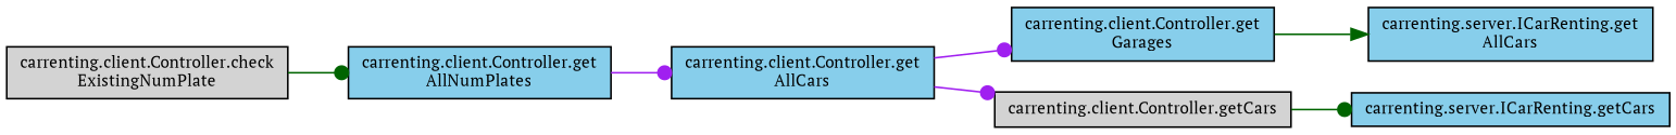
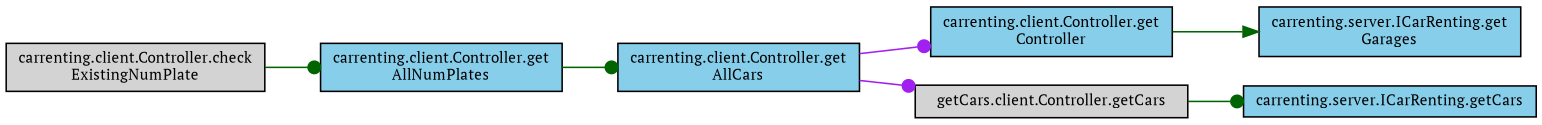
  digraph {
    fontname="PT Serif"
    rankdir=LR
    node [color=black fillcolor=skyblue fontname="PT Serif" fontsize=10 shape=record style=filled]
    edge [arrowhead=dot color=darkgreen fontname="PT Serif" fontsize=10 labelfontname=Helvetica labelfontsize=10 style=solid]
    n1 [fillcolor=lightgrey fontcolor=black height=0.2 label="carrenting.client.Controller.check\lExistingNumPlate" width=0.4]
    n2 [height=0.2 label="carrenting.client.Controller.get\lAllNumPlates" width=0.4]
    n3 [height=0.2 label="carrenting.client.Controller.get\lAllCars" width=0.4]
-   n4 [height=0.2 label="carrenting.client.Controller.get\lGarages" width=0.4]
-   n5 [fillcolor=lightgrey height=0.2 label="carrenting.client.Controller.getCars" width=0.4]
-   n6 [height=0.2 label="carrenting.server.ICarRenting.get\lAllCars" width=0.4]
+   n4 [height=0.2 label="carrenting.client.Controller.get\lController" width=0.4]
+   n5 [fillcolor=lightgrey height=0.2 label="getCars.client.Controller.getCars" width=0.4]
+   n6 [height=0.2 label="carrenting.server.ICarRenting.get\lGarages" width=0.4]
    n7 [height=0.2 label="carrenting.server.ICarRenting.getCars" width=0.4]
    n1 -> n2
-   n2 -> n3 [color=purple]
+   n2 -> n3
    n3 -> n4 [color=purple]
    n3 -> n5 [color=purple]
    n4 -> n6 [arrowhead=normal]
    n5 -> n7
  }
